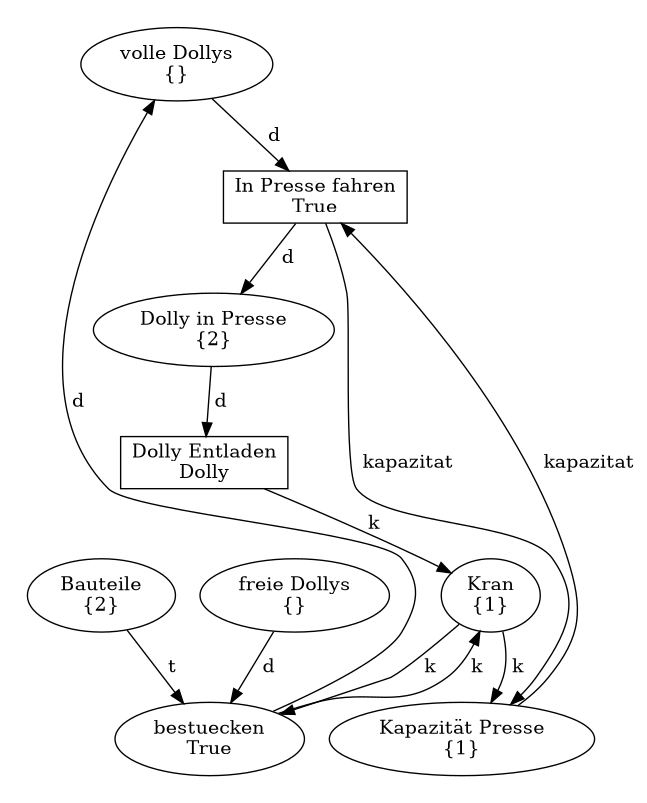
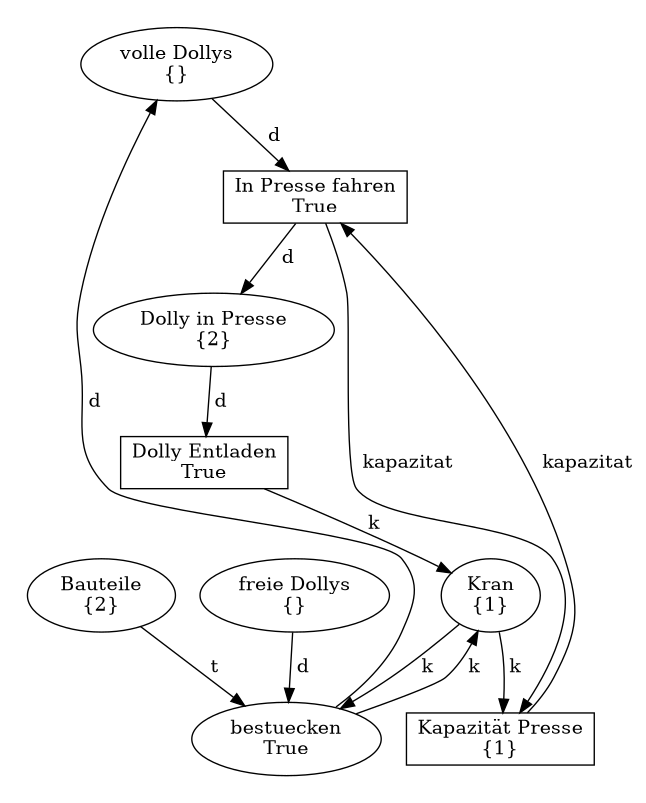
  digraph {
    splines=true
    node [fillcolor="#FFFFFF" fontcolor="#000000" shape=ellipse style=filled]
    edge [arrowhead=normal style=solid]
    n1 [label="volle Dollys\n{}"]
    n2 [label="In Presse fahren\nTrue" shape=rectangle]
    n3 [label="Kran\n{1}"]
    n4 [label="bestuecken\nTrue"]
-   n5 [label="Dolly Entladen\nDolly" shape=rectangle]
+   n5 [label="Dolly Entladen\nTrue" shape=rectangle]
    n6 [label="freie Dollys\n{}"]
-   n7 [label="Kapazität Presse\n{1}"]
+   n7 [label="Kapazität Presse\n{1}" shape=box]
    n8 [label="Bauteile\n{2}"]
    n9 [label="Dolly in Presse\n{2}"]
    subgraph cluster_1 {
      style=invis
      n1
      n2
      n3
      n4
      n5
      n6
      n7
      n8
      n9
    }
    n1 -> n2 [label=" d "]
    n2 -> n7 [label=" kapazitat "]
    n2 -> n9 [label=" d "]
    n3 -> n4 [label=" k "]
    n3 -> n7 [label=" k "]
    n4 -> n1 [label=" d "]
    n4 -> n3 [label=" k "]
    n5 -> n3 [label=" k "]
    n6 -> n4 [label=" d "]
    n7 -> n2 [label=" kapazitat "]
    n8 -> n4 [label=" t "]
    n9 -> n5 [label=" d "]
  }
